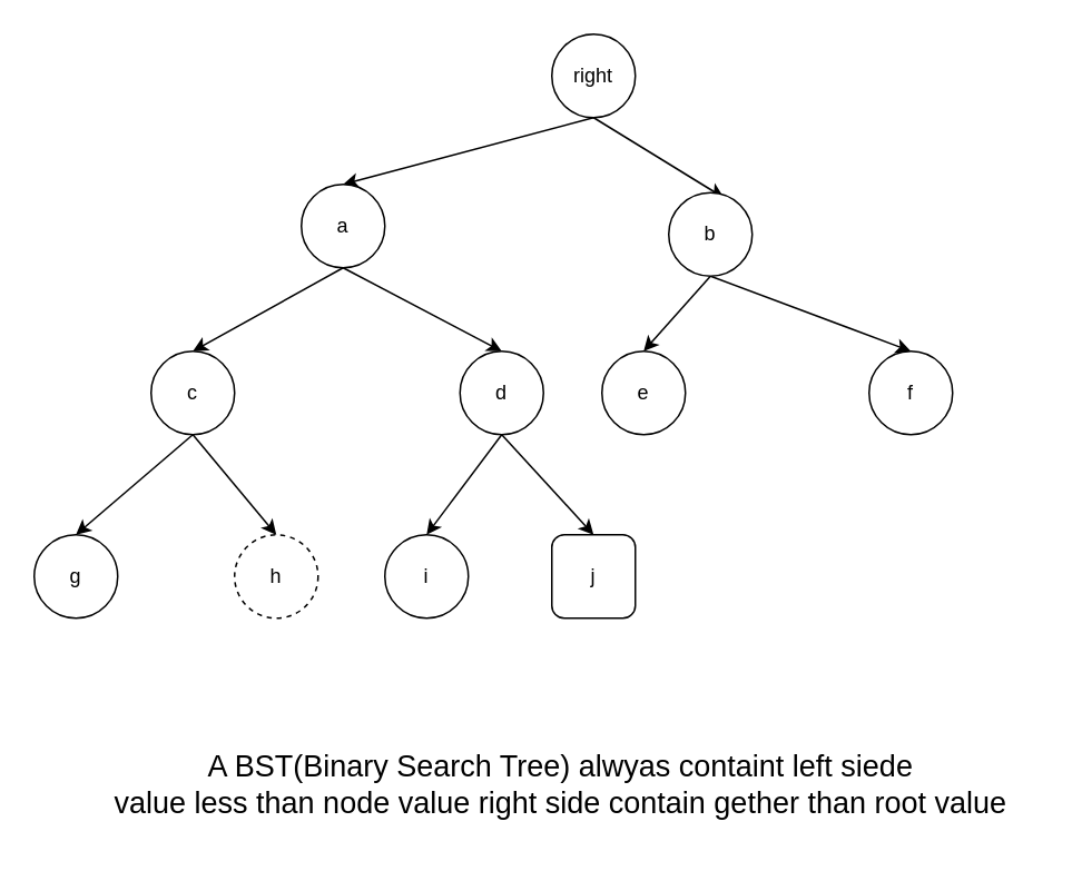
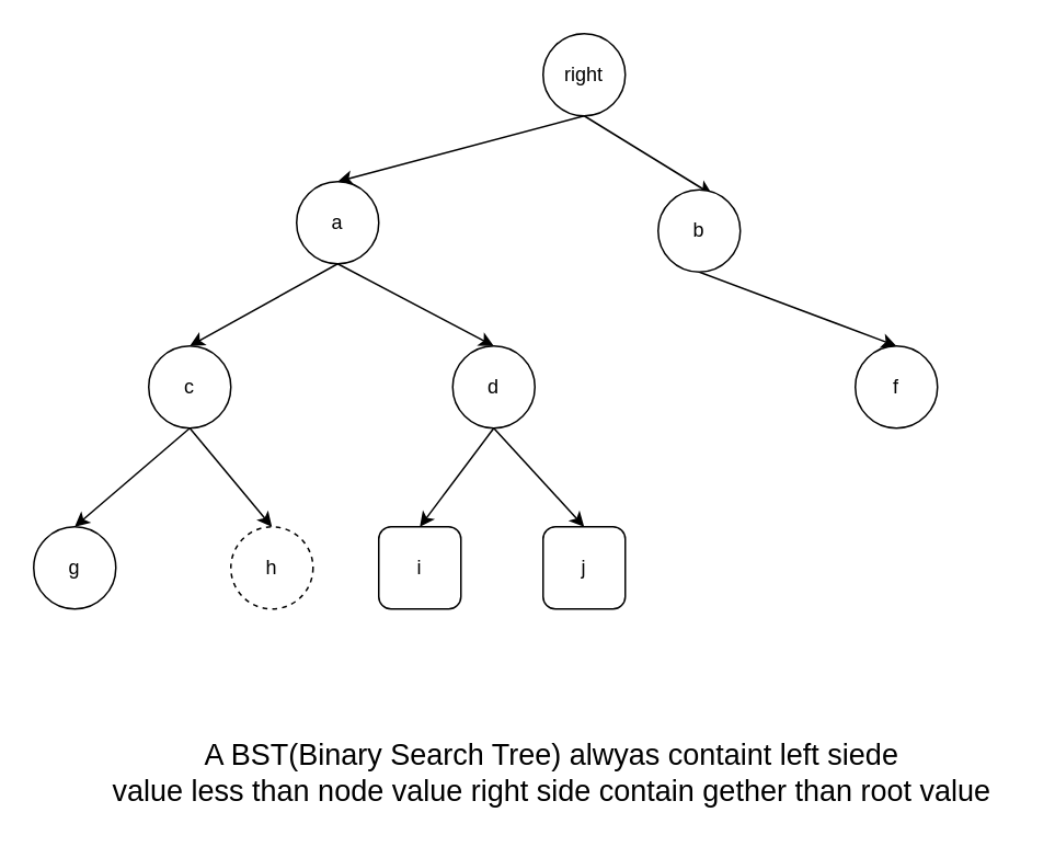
  <mxCell id="0" />
  <mxCell id="1" parent="0" />
  <mxCell id="2" style="edgeStyle=none;html=1;exitX=0.5;exitY=1;exitDx=0;exitDy=0;entryX=0.5;entryY=0;entryDx=0;entryDy=0;" edge="1" parent="1" source="4" target="22"><mxGeometry relative="1" as="geometry" /></mxCell>
  <mxCell id="3" style="edgeStyle=none;html=1;exitX=0.5;exitY=1;exitDx=0;exitDy=0;entryX=0.66;entryY=0.06;entryDx=0;entryDy=0;entryPerimeter=0;" edge="1" parent="1" source="4" target="19"><mxGeometry relative="1" as="geometry" /></mxCell>
  <mxCell id="4" value="right" style="ellipse;whiteSpace=wrap;html=1;" vertex="1" parent="1"><mxGeometry x="330" y="20" width="50" height="50" as="geometry" /></mxCell>
  <mxCell id="5" value="f" style="ellipse;whiteSpace=wrap;html=1;" vertex="1" parent="1"><mxGeometry x="520" y="210" width="50" height="50" as="geometry" /></mxCell>
  <mxCell id="6" value="j" style="whiteSpace=wrap;html=1;rounded=1;" vertex="1" parent="1"><mxGeometry x="330" y="320" width="50" height="50" as="geometry" /></mxCell>
- <mxCell id="7" value="i" style="ellipse;whiteSpace=wrap;html=1;" vertex="1" parent="1"><mxGeometry x="230" y="320" width="50" height="50" as="geometry" /></mxCell>
+ <mxCell id="7" value="i" style="whiteSpace=wrap;html=1;rounded=1;" vertex="1" parent="1"><mxGeometry x="230" y="320" width="50" height="50" as="geometry" /></mxCell>
  <mxCell id="8" value="h" style="ellipse;whiteSpace=wrap;html=1;dashed=1;" vertex="1" parent="1"><mxGeometry x="140" y="320" width="50" height="50" as="geometry" /></mxCell>
  <mxCell id="9" value="g" style="ellipse;whiteSpace=wrap;html=1;" vertex="1" parent="1"><mxGeometry x="20" y="320" width="50" height="50" as="geometry" /></mxCell>
- <mxCell id="10" value="e" style="ellipse;whiteSpace=wrap;html=1;" vertex="1" parent="1"><mxGeometry x="360" y="210" width="50" height="50" as="geometry" /></mxCell>
  <mxCell id="11" style="edgeStyle=none;html=1;exitX=0.5;exitY=1;exitDx=0;exitDy=0;entryX=0.5;entryY=0;entryDx=0;entryDy=0;" edge="1" parent="1" source="13" target="7"><mxGeometry relative="1" as="geometry" /></mxCell>
  <mxCell id="12" style="edgeStyle=none;html=1;exitX=0.5;exitY=1;exitDx=0;exitDy=0;entryX=0.5;entryY=0;entryDx=0;entryDy=0;" edge="1" parent="1" source="13" target="6"><mxGeometry relative="1" as="geometry" /></mxCell>
  <mxCell id="13" value="d" style="ellipse;whiteSpace=wrap;html=1;" vertex="1" parent="1"><mxGeometry x="275" y="210" width="50" height="50" as="geometry" /></mxCell>
  <mxCell id="14" style="edgeStyle=none;html=1;exitX=0.5;exitY=1;exitDx=0;exitDy=0;entryX=0.5;entryY=0;entryDx=0;entryDy=0;" edge="1" parent="1" source="16" target="9"><mxGeometry relative="1" as="geometry" /></mxCell>
  <mxCell id="15" style="edgeStyle=none;html=1;exitX=0.5;exitY=1;exitDx=0;exitDy=0;entryX=0.5;entryY=0;entryDx=0;entryDy=0;" edge="1" parent="1" source="16" target="8"><mxGeometry relative="1" as="geometry" /></mxCell>
  <mxCell id="16" value="c" style="ellipse;whiteSpace=wrap;html=1;" vertex="1" parent="1"><mxGeometry x="90" y="210" width="50" height="50" as="geometry" /></mxCell>
- <mxCell id="17" style="edgeStyle=none;html=1;exitX=0.5;exitY=1;exitDx=0;exitDy=0;entryX=0.5;entryY=0;entryDx=0;entryDy=0;" edge="1" parent="1" source="19" target="10"><mxGeometry relative="1" as="geometry" /></mxCell>
  <mxCell id="18" style="edgeStyle=none;html=1;exitX=0.5;exitY=1;exitDx=0;exitDy=0;entryX=0.5;entryY=0;entryDx=0;entryDy=0;" edge="1" parent="1" source="19" target="5"><mxGeometry relative="1" as="geometry" /></mxCell>
  <mxCell id="19" value="b" style="ellipse;whiteSpace=wrap;html=1;" vertex="1" parent="1"><mxGeometry x="400" y="115" width="50" height="50" as="geometry" /></mxCell>
  <mxCell id="20" style="edgeStyle=none;html=1;exitX=0.5;exitY=1;exitDx=0;exitDy=0;entryX=0.5;entryY=0;entryDx=0;entryDy=0;" edge="1" parent="1" target="16"><mxGeometry relative="1" as="geometry"><mxPoint x="205" y="160" as="sourcePoint" /></mxGeometry></mxCell>
  <mxCell id="21" style="edgeStyle=none;html=1;exitX=0.5;exitY=1;exitDx=0;exitDy=0;entryX=0.5;entryY=0;entryDx=0;entryDy=0;" edge="1" parent="1" target="13"><mxGeometry relative="1" as="geometry"><mxPoint x="205" y="160" as="sourcePoint" /></mxGeometry></mxCell>
  <mxCell id="22" value="a" style="ellipse;whiteSpace=wrap;html=1;" vertex="1" parent="1"><mxGeometry x="180" y="110" width="50" height="50" as="geometry" /></mxCell>
  <mxCell id="23" value="&lt;font style=&quot;font-size: 18px;&quot;&gt;A BST(Binary Search Tree) alwyas containt left siede&lt;br&gt;&amp;nbsp;value less than node value right side contain gether than root value&amp;nbsp;&lt;/font&gt;" style="text;html=1;align=center;verticalAlign=middle;resizable=0;points=[];autosize=1;strokeColor=none;fillColor=none;" vertex="1" parent="1"><mxGeometry x="50" y="440" width="570" height="60" as="geometry" /></mxCell>
